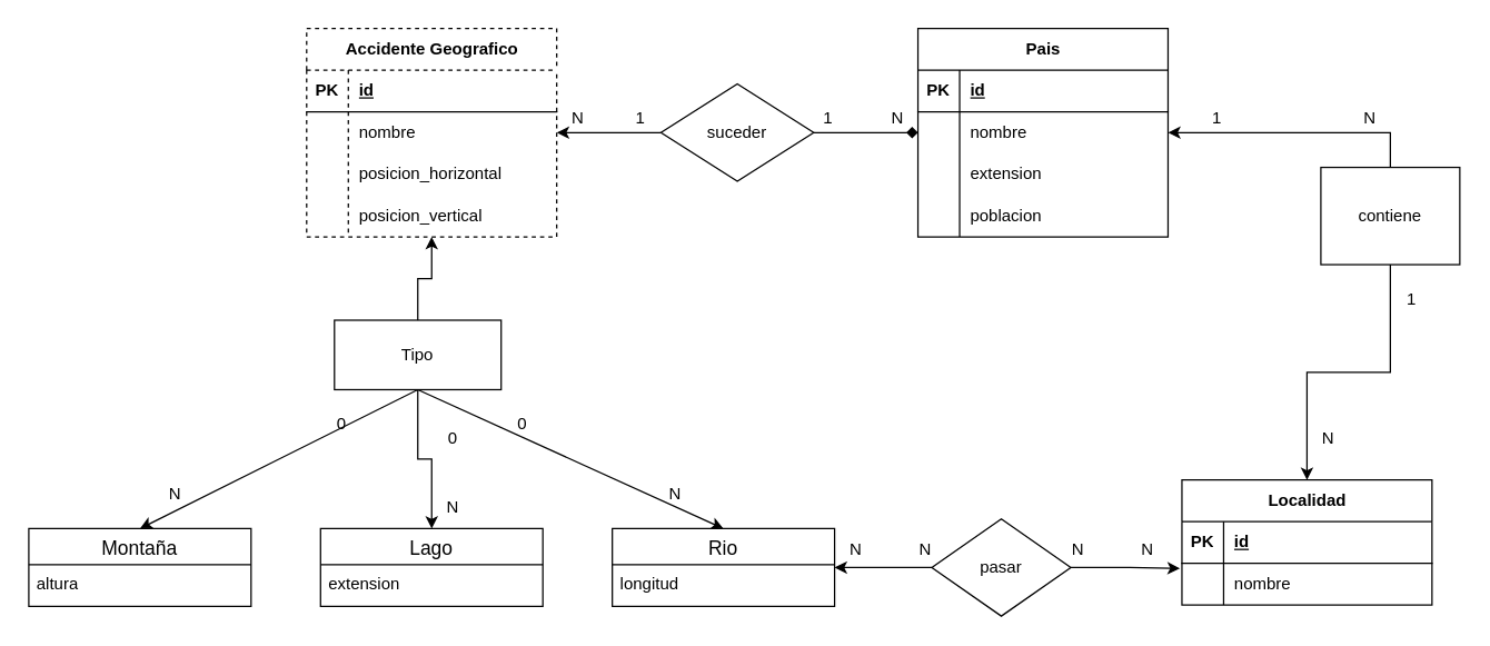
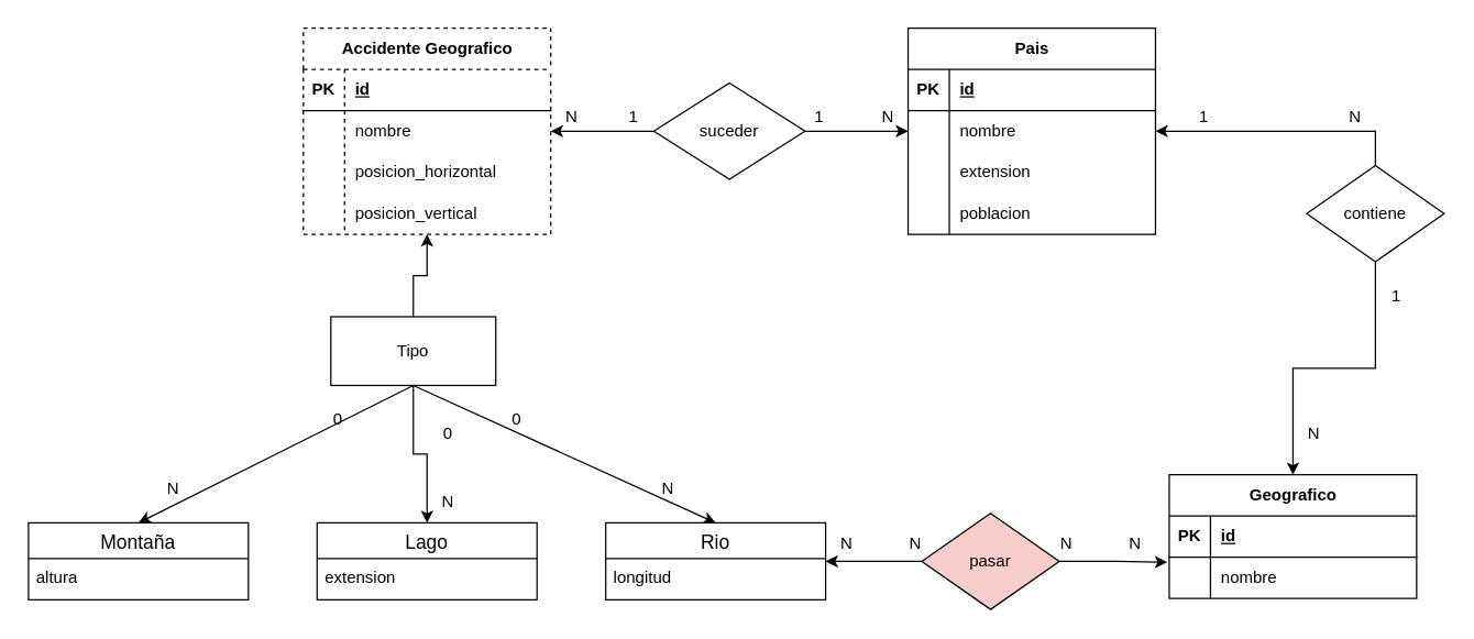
  <mxCell id="0" />
  <mxCell id="1" parent="0" />
  <mxCell id="2" value="Accidente Geografico" style="shape=table;startSize=30;container=1;collapsible=1;childLayout=tableLayout;fixedRows=1;rowLines=0;fontStyle=1;align=center;resizeLast=1;html=1;dashed=1;" parent="1" vertex="1"><mxGeometry x="220" y="20" width="180" height="150" as="geometry" /></mxCell>
  <mxCell id="3" value="" style="shape=tableRow;horizontal=0;startSize=0;swimlaneHead=0;swimlaneBody=0;fillColor=none;collapsible=0;dropTarget=0;points=[[0,0.5],[1,0.5]];portConstraint=eastwest;top=0;left=0;right=0;bottom=1;" parent="2" vertex="1"><mxGeometry y="30" width="180" height="30" as="geometry" /></mxCell>
  <mxCell id="4" value="PK" style="shape=partialRectangle;connectable=0;fillColor=none;top=0;left=0;bottom=0;right=0;fontStyle=1;overflow=hidden;whiteSpace=wrap;html=1;" parent="3" vertex="1"><mxGeometry width="30" height="30" as="geometry"><mxRectangle width="30" height="30" as="alternateBounds" /></mxGeometry></mxCell>
  <mxCell id="5" value="id" style="shape=partialRectangle;connectable=0;fillColor=none;top=0;left=0;bottom=0;right=0;align=left;spacingLeft=6;fontStyle=5;overflow=hidden;whiteSpace=wrap;html=1;" parent="3" vertex="1"><mxGeometry x="30" width="150" height="30" as="geometry"><mxRectangle width="150" height="30" as="alternateBounds" /></mxGeometry></mxCell>
  <mxCell id="6" value="" style="shape=tableRow;horizontal=0;startSize=0;swimlaneHead=0;swimlaneBody=0;fillColor=none;collapsible=0;dropTarget=0;points=[[0,0.5],[1,0.5]];portConstraint=eastwest;top=0;left=0;right=0;bottom=0;" parent="2" vertex="1"><mxGeometry y="60" width="180" height="30" as="geometry" /></mxCell>
  <mxCell id="7" value="" style="shape=partialRectangle;connectable=0;fillColor=none;top=0;left=0;bottom=0;right=0;editable=1;overflow=hidden;whiteSpace=wrap;html=1;" parent="6" vertex="1"><mxGeometry width="30" height="30" as="geometry"><mxRectangle width="30" height="30" as="alternateBounds" /></mxGeometry></mxCell>
  <mxCell id="8" value="nombre" style="shape=partialRectangle;connectable=0;fillColor=none;top=0;left=0;bottom=0;right=0;align=left;spacingLeft=6;overflow=hidden;whiteSpace=wrap;html=1;" parent="6" vertex="1"><mxGeometry x="30" width="150" height="30" as="geometry"><mxRectangle width="150" height="30" as="alternateBounds" /></mxGeometry></mxCell>
  <mxCell id="9" value="" style="shape=tableRow;horizontal=0;startSize=0;swimlaneHead=0;swimlaneBody=0;fillColor=none;collapsible=0;dropTarget=0;points=[[0,0.5],[1,0.5]];portConstraint=eastwest;top=0;left=0;right=0;bottom=0;" parent="2" vertex="1"><mxGeometry y="90" width="180" height="30" as="geometry" /></mxCell>
  <mxCell id="10" value="" style="shape=partialRectangle;connectable=0;fillColor=none;top=0;left=0;bottom=0;right=0;editable=1;overflow=hidden;whiteSpace=wrap;html=1;" parent="9" vertex="1"><mxGeometry width="30" height="30" as="geometry"><mxRectangle width="30" height="30" as="alternateBounds" /></mxGeometry></mxCell>
  <mxCell id="11" value="posicion_horizontal" style="shape=partialRectangle;connectable=0;fillColor=none;top=0;left=0;bottom=0;right=0;align=left;spacingLeft=6;overflow=hidden;whiteSpace=wrap;html=1;" parent="9" vertex="1"><mxGeometry x="30" width="150" height="30" as="geometry"><mxRectangle width="150" height="30" as="alternateBounds" /></mxGeometry></mxCell>
  <mxCell id="12" value="" style="shape=tableRow;horizontal=0;startSize=0;swimlaneHead=0;swimlaneBody=0;fillColor=none;collapsible=0;dropTarget=0;points=[[0,0.5],[1,0.5]];portConstraint=eastwest;top=0;left=0;right=0;bottom=0;" parent="2" vertex="1"><mxGeometry y="120" width="180" height="30" as="geometry" /></mxCell>
  <mxCell id="13" value="" style="shape=partialRectangle;connectable=0;fillColor=none;top=0;left=0;bottom=0;right=0;editable=1;overflow=hidden;whiteSpace=wrap;html=1;" parent="12" vertex="1"><mxGeometry width="30" height="30" as="geometry"><mxRectangle width="30" height="30" as="alternateBounds" /></mxGeometry></mxCell>
  <mxCell id="14" value="posicion_vertical" style="shape=partialRectangle;connectable=0;fillColor=none;top=0;left=0;bottom=0;right=0;align=left;spacingLeft=6;overflow=hidden;whiteSpace=wrap;html=1;" parent="12" vertex="1"><mxGeometry x="30" width="150" height="30" as="geometry"><mxRectangle width="150" height="30" as="alternateBounds" /></mxGeometry></mxCell>
  <mxCell id="15" value="Pais" style="shape=table;startSize=30;container=1;collapsible=1;childLayout=tableLayout;fixedRows=1;rowLines=0;fontStyle=1;align=center;resizeLast=1;html=1;" parent="1" vertex="1"><mxGeometry x="660" y="20" width="180" height="150" as="geometry" /></mxCell>
  <mxCell id="16" value="" style="shape=tableRow;horizontal=0;startSize=0;swimlaneHead=0;swimlaneBody=0;fillColor=none;collapsible=0;dropTarget=0;points=[[0,0.5],[1,0.5]];portConstraint=eastwest;top=0;left=0;right=0;bottom=1;" parent="15" vertex="1"><mxGeometry y="30" width="180" height="30" as="geometry" /></mxCell>
  <mxCell id="17" value="PK" style="shape=partialRectangle;connectable=0;fillColor=none;top=0;left=0;bottom=0;right=0;fontStyle=1;overflow=hidden;whiteSpace=wrap;html=1;" parent="16" vertex="1"><mxGeometry width="30" height="30" as="geometry"><mxRectangle width="30" height="30" as="alternateBounds" /></mxGeometry></mxCell>
  <mxCell id="18" value="id" style="shape=partialRectangle;connectable=0;fillColor=none;top=0;left=0;bottom=0;right=0;align=left;spacingLeft=6;fontStyle=5;overflow=hidden;whiteSpace=wrap;html=1;" parent="16" vertex="1"><mxGeometry x="30" width="150" height="30" as="geometry"><mxRectangle width="150" height="30" as="alternateBounds" /></mxGeometry></mxCell>
  <mxCell id="19" value="" style="shape=tableRow;horizontal=0;startSize=0;swimlaneHead=0;swimlaneBody=0;fillColor=none;collapsible=0;dropTarget=0;points=[[0,0.5],[1,0.5]];portConstraint=eastwest;top=0;left=0;right=0;bottom=0;" parent="15" vertex="1"><mxGeometry y="60" width="180" height="30" as="geometry" /></mxCell>
  <mxCell id="20" value="" style="shape=partialRectangle;connectable=0;fillColor=none;top=0;left=0;bottom=0;right=0;editable=1;overflow=hidden;whiteSpace=wrap;html=1;" parent="19" vertex="1"><mxGeometry width="30" height="30" as="geometry"><mxRectangle width="30" height="30" as="alternateBounds" /></mxGeometry></mxCell>
  <mxCell id="21" value="nombre" style="shape=partialRectangle;connectable=0;fillColor=none;top=0;left=0;bottom=0;right=0;align=left;spacingLeft=6;overflow=hidden;whiteSpace=wrap;html=1;" parent="19" vertex="1"><mxGeometry x="30" width="150" height="30" as="geometry"><mxRectangle width="150" height="30" as="alternateBounds" /></mxGeometry></mxCell>
  <mxCell id="22" value="" style="shape=tableRow;horizontal=0;startSize=0;swimlaneHead=0;swimlaneBody=0;fillColor=none;collapsible=0;dropTarget=0;points=[[0,0.5],[1,0.5]];portConstraint=eastwest;top=0;left=0;right=0;bottom=0;" parent="15" vertex="1"><mxGeometry y="90" width="180" height="30" as="geometry" /></mxCell>
  <mxCell id="23" value="" style="shape=partialRectangle;connectable=0;fillColor=none;top=0;left=0;bottom=0;right=0;editable=1;overflow=hidden;whiteSpace=wrap;html=1;" parent="22" vertex="1"><mxGeometry width="30" height="30" as="geometry"><mxRectangle width="30" height="30" as="alternateBounds" /></mxGeometry></mxCell>
  <mxCell id="24" value="extension" style="shape=partialRectangle;connectable=0;fillColor=none;top=0;left=0;bottom=0;right=0;align=left;spacingLeft=6;overflow=hidden;whiteSpace=wrap;html=1;" parent="22" vertex="1"><mxGeometry x="30" width="150" height="30" as="geometry"><mxRectangle width="150" height="30" as="alternateBounds" /></mxGeometry></mxCell>
  <mxCell id="25" value="" style="shape=tableRow;horizontal=0;startSize=0;swimlaneHead=0;swimlaneBody=0;fillColor=none;collapsible=0;dropTarget=0;points=[[0,0.5],[1,0.5]];portConstraint=eastwest;top=0;left=0;right=0;bottom=0;" parent="15" vertex="1"><mxGeometry y="120" width="180" height="30" as="geometry" /></mxCell>
  <mxCell id="26" value="" style="shape=partialRectangle;connectable=0;fillColor=none;top=0;left=0;bottom=0;right=0;editable=1;overflow=hidden;whiteSpace=wrap;html=1;" parent="25" vertex="1"><mxGeometry width="30" height="30" as="geometry"><mxRectangle width="30" height="30" as="alternateBounds" /></mxGeometry></mxCell>
  <mxCell id="27" value="poblacion" style="shape=partialRectangle;connectable=0;fillColor=none;top=0;left=0;bottom=0;right=0;align=left;spacingLeft=6;overflow=hidden;whiteSpace=wrap;html=1;" parent="25" vertex="1"><mxGeometry x="30" width="150" height="30" as="geometry"><mxRectangle width="150" height="30" as="alternateBounds" /></mxGeometry></mxCell>
  <mxCell id="28" style="rounded=0;orthogonalLoop=1;jettySize=auto;html=1;exitX=0.5;exitY=1;exitDx=0;exitDy=0;entryX=0.5;entryY=0;entryDx=0;entryDy=0;" parent="1" source="31" target="32" edge="1"><mxGeometry relative="1" as="geometry" /></mxCell>
  <mxCell id="29" style="edgeStyle=orthogonalEdgeStyle;rounded=0;orthogonalLoop=1;jettySize=auto;html=1;entryX=0.5;entryY=0;entryDx=0;entryDy=0;" parent="1" source="31" target="34" edge="1"><mxGeometry relative="1" as="geometry" /></mxCell>
  <mxCell id="30" style="rounded=0;orthogonalLoop=1;jettySize=auto;html=1;exitX=0.5;exitY=1;exitDx=0;exitDy=0;entryX=0.5;entryY=0;entryDx=0;entryDy=0;" parent="1" source="31" target="36" edge="1"><mxGeometry relative="1" as="geometry" /></mxCell>
  <mxCell id="31" value="Tipo" style="rounded=0;whiteSpace=wrap;html=1;" parent="1" vertex="1"><mxGeometry x="240" y="230" width="120" height="50" as="geometry" /></mxCell>
  <mxCell id="32" value="Montaña" style="swimlane;fontStyle=0;childLayout=stackLayout;horizontal=1;startSize=26;horizontalStack=0;resizeParent=1;resizeParentMax=0;resizeLast=0;collapsible=1;marginBottom=0;align=center;fontSize=14;" parent="1" vertex="1"><mxGeometry x="20" y="380" width="160" height="56" as="geometry" /></mxCell>
  <mxCell id="33" value="altura" style="text;strokeColor=none;fillColor=none;spacingLeft=4;spacingRight=4;overflow=hidden;rotatable=0;points=[[0,0.5],[1,0.5]];portConstraint=eastwest;fontSize=12;whiteSpace=wrap;html=1;" parent="32" vertex="1"><mxGeometry y="26" width="160" height="30" as="geometry" /></mxCell>
  <mxCell id="34" value="Lago" style="swimlane;fontStyle=0;childLayout=stackLayout;horizontal=1;startSize=26;horizontalStack=0;resizeParent=1;resizeParentMax=0;resizeLast=0;collapsible=1;marginBottom=0;align=center;fontSize=14;" parent="1" vertex="1"><mxGeometry x="230" y="380" width="160" height="56" as="geometry" /></mxCell>
  <mxCell id="35" value="extension" style="text;strokeColor=none;fillColor=none;spacingLeft=4;spacingRight=4;overflow=hidden;rotatable=0;points=[[0,0.5],[1,0.5]];portConstraint=eastwest;fontSize=12;whiteSpace=wrap;html=1;" parent="34" vertex="1"><mxGeometry y="26" width="160" height="30" as="geometry" /></mxCell>
  <mxCell id="36" value="Rio" style="swimlane;fontStyle=0;childLayout=stackLayout;horizontal=1;startSize=26;horizontalStack=0;resizeParent=1;resizeParentMax=0;resizeLast=0;collapsible=1;marginBottom=0;align=center;fontSize=14;" parent="1" vertex="1"><mxGeometry x="440" y="380" width="160" height="56" as="geometry" /></mxCell>
  <mxCell id="37" value="longitud" style="text;strokeColor=none;fillColor=none;spacingLeft=4;spacingRight=4;overflow=hidden;rotatable=0;points=[[0,0.5],[1,0.5]];portConstraint=eastwest;fontSize=12;whiteSpace=wrap;html=1;" parent="36" vertex="1"><mxGeometry y="26" width="160" height="30" as="geometry" /></mxCell>
  <mxCell id="38" style="edgeStyle=orthogonalEdgeStyle;rounded=0;orthogonalLoop=1;jettySize=auto;html=1;entryX=0.5;entryY=1;entryDx=0;entryDy=0;entryPerimeter=0;" parent="1" source="31" target="12" edge="1"><mxGeometry relative="1" as="geometry" /></mxCell>
  <mxCell id="39" value="0" style="text;html=1;align=center;verticalAlign=middle;resizable=0;points=[];autosize=1;strokeColor=none;fillColor=none;" parent="1" vertex="1"><mxGeometry x="230" y="290" width="30" height="30" as="geometry" /></mxCell>
  <mxCell id="40" value="0" style="text;html=1;align=center;verticalAlign=middle;resizable=0;points=[];autosize=1;strokeColor=none;fillColor=none;" parent="1" vertex="1"><mxGeometry x="310" y="300" width="30" height="30" as="geometry" /></mxCell>
  <mxCell id="41" value="0" style="text;html=1;align=center;verticalAlign=middle;resizable=0;points=[];autosize=1;strokeColor=none;fillColor=none;" parent="1" vertex="1"><mxGeometry x="360" y="290" width="30" height="30" as="geometry" /></mxCell>
  <mxCell id="42" value="N" style="text;html=1;align=center;verticalAlign=middle;resizable=0;points=[];autosize=1;strokeColor=none;fillColor=none;" parent="1" vertex="1"><mxGeometry x="470" y="340" width="30" height="30" as="geometry" /></mxCell>
  <mxCell id="43" value="N" style="text;html=1;align=center;verticalAlign=middle;resizable=0;points=[];autosize=1;strokeColor=none;fillColor=none;" parent="1" vertex="1"><mxGeometry x="310" y="350" width="30" height="30" as="geometry" /></mxCell>
  <mxCell id="44" value="N" style="text;html=1;align=center;verticalAlign=middle;resizable=0;points=[];autosize=1;strokeColor=none;fillColor=none;" parent="1" vertex="1"><mxGeometry x="110" y="340" width="30" height="30" as="geometry" /></mxCell>
  <mxCell id="45" style="edgeStyle=orthogonalEdgeStyle;rounded=0;orthogonalLoop=1;jettySize=auto;html=1;entryX=1;entryY=0.5;entryDx=0;entryDy=0;" parent="1" source="47" target="6" edge="1"><mxGeometry relative="1" as="geometry" /></mxCell>
- <mxCell id="46" style="edgeStyle=orthogonalEdgeStyle;rounded=0;orthogonalLoop=1;jettySize=auto;html=1;entryX=0;entryY=0.5;entryDx=0;entryDy=0;endArrow=diamond;" parent="1" source="47" target="15" edge="1"><mxGeometry relative="1" as="geometry" /></mxCell>
+ <mxCell id="46" style="edgeStyle=orthogonalEdgeStyle;rounded=0;orthogonalLoop=1;jettySize=auto;html=1;entryX=0;entryY=0.5;entryDx=0;entryDy=0;" parent="1" source="47" target="15" edge="1"><mxGeometry relative="1" as="geometry" /></mxCell>
  <mxCell id="47" value="suceder" style="rhombus;whiteSpace=wrap;html=1;" parent="1" vertex="1"><mxGeometry x="475" y="60" width="110" height="70" as="geometry" /></mxCell>
  <mxCell id="48" value="N" style="text;html=1;align=center;verticalAlign=middle;resizable=0;points=[];autosize=1;strokeColor=none;fillColor=none;" parent="1" vertex="1"><mxGeometry x="400" y="70" width="30" height="30" as="geometry" /></mxCell>
  <mxCell id="49" value="N" style="text;html=1;align=center;verticalAlign=middle;resizable=0;points=[];autosize=1;strokeColor=none;fillColor=none;" parent="1" vertex="1"><mxGeometry x="630" y="70" width="30" height="30" as="geometry" /></mxCell>
  <mxCell id="50" value="1" style="text;html=1;align=center;verticalAlign=middle;resizable=0;points=[];autosize=1;strokeColor=none;fillColor=none;" parent="1" vertex="1"><mxGeometry x="445" y="70" width="30" height="30" as="geometry" /></mxCell>
  <mxCell id="51" value="1" style="text;html=1;align=center;verticalAlign=middle;resizable=0;points=[];autosize=1;strokeColor=none;fillColor=none;" parent="1" vertex="1"><mxGeometry x="580" y="70" width="30" height="30" as="geometry" /></mxCell>
  <mxCell id="52" style="edgeStyle=orthogonalEdgeStyle;rounded=0;orthogonalLoop=1;jettySize=auto;html=1;exitX=0;exitY=0.5;exitDx=0;exitDy=0;entryX=1;entryY=0.5;entryDx=0;entryDy=0;" parent="1" source="53" target="36" edge="1"><mxGeometry relative="1" as="geometry" /></mxCell>
- <mxCell id="53" value="pasar" style="rhombus;whiteSpace=wrap;html=1;" parent="1" vertex="1"><mxGeometry x="670" y="373" width="100" height="70" as="geometry" /></mxCell>
+ <mxCell id="53" value="pasar" style="rhombus;whiteSpace=wrap;html=1;fillColor=#f8cecc;" parent="1" vertex="1"><mxGeometry x="670" y="373" width="100" height="70" as="geometry" /></mxCell>
  <mxCell id="54" style="edgeStyle=orthogonalEdgeStyle;rounded=0;orthogonalLoop=1;jettySize=auto;html=1;exitX=0.5;exitY=1;exitDx=0;exitDy=0;" edge="1" parent="1" source="68" target="55"><mxGeometry relative="1" as="geometry" /></mxCell>
- <mxCell id="55" value="Localidad" style="shape=table;startSize=30;container=1;collapsible=1;childLayout=tableLayout;fixedRows=1;rowLines=0;fontStyle=1;align=center;resizeLast=1;html=1;" parent="1" vertex="1"><mxGeometry x="850" y="345" width="180" height="90" as="geometry" /></mxCell>
+ <mxCell id="55" value="Geografico" style="shape=table;startSize=30;container=1;collapsible=1;childLayout=tableLayout;fixedRows=1;rowLines=0;fontStyle=1;align=center;resizeLast=1;html=1;" parent="1" vertex="1"><mxGeometry x="850" y="345" width="180" height="90" as="geometry" /></mxCell>
  <mxCell id="56" value="" style="shape=tableRow;horizontal=0;startSize=0;swimlaneHead=0;swimlaneBody=0;fillColor=none;collapsible=0;dropTarget=0;points=[[0,0.5],[1,0.5]];portConstraint=eastwest;top=0;left=0;right=0;bottom=1;" parent="55" vertex="1"><mxGeometry y="30" width="180" height="30" as="geometry" /></mxCell>
  <mxCell id="57" value="PK" style="shape=partialRectangle;connectable=0;fillColor=none;top=0;left=0;bottom=0;right=0;fontStyle=1;overflow=hidden;whiteSpace=wrap;html=1;" parent="56" vertex="1"><mxGeometry width="30" height="30" as="geometry"><mxRectangle width="30" height="30" as="alternateBounds" /></mxGeometry></mxCell>
  <mxCell id="58" value="id" style="shape=partialRectangle;connectable=0;fillColor=none;top=0;left=0;bottom=0;right=0;align=left;spacingLeft=6;fontStyle=5;overflow=hidden;whiteSpace=wrap;html=1;" parent="56" vertex="1"><mxGeometry x="30" width="150" height="30" as="geometry"><mxRectangle width="150" height="30" as="alternateBounds" /></mxGeometry></mxCell>
  <mxCell id="59" value="" style="shape=tableRow;horizontal=0;startSize=0;swimlaneHead=0;swimlaneBody=0;fillColor=none;collapsible=0;dropTarget=0;points=[[0,0.5],[1,0.5]];portConstraint=eastwest;top=0;left=0;right=0;bottom=0;" parent="55" vertex="1"><mxGeometry y="60" width="180" height="30" as="geometry" /></mxCell>
  <mxCell id="60" value="" style="shape=partialRectangle;connectable=0;fillColor=none;top=0;left=0;bottom=0;right=0;editable=1;overflow=hidden;whiteSpace=wrap;html=1;" parent="59" vertex="1"><mxGeometry width="30" height="30" as="geometry"><mxRectangle width="30" height="30" as="alternateBounds" /></mxGeometry></mxCell>
  <mxCell id="61" value="nombre" style="shape=partialRectangle;connectable=0;fillColor=none;top=0;left=0;bottom=0;right=0;align=left;spacingLeft=6;overflow=hidden;whiteSpace=wrap;html=1;" parent="59" vertex="1"><mxGeometry x="30" width="150" height="30" as="geometry"><mxRectangle width="150" height="30" as="alternateBounds" /></mxGeometry></mxCell>
  <mxCell id="62" style="edgeStyle=orthogonalEdgeStyle;rounded=0;orthogonalLoop=1;jettySize=auto;html=1;entryX=-0.008;entryY=1.122;entryDx=0;entryDy=0;entryPerimeter=0;" parent="1" source="53" target="56" edge="1"><mxGeometry relative="1" as="geometry" /></mxCell>
  <mxCell id="63" value="&lt;div&gt;N&lt;/div&gt;" style="text;html=1;align=center;verticalAlign=middle;resizable=0;points=[];autosize=1;strokeColor=none;fillColor=none;" parent="1" vertex="1"><mxGeometry x="760" y="380" width="30" height="30" as="geometry" /></mxCell>
  <mxCell id="64" value="&lt;div&gt;N&lt;/div&gt;" style="text;html=1;align=center;verticalAlign=middle;resizable=0;points=[];autosize=1;strokeColor=none;fillColor=none;" parent="1" vertex="1"><mxGeometry x="810" y="380" width="30" height="30" as="geometry" /></mxCell>
  <mxCell id="65" value="&lt;div&gt;N&lt;/div&gt;" style="text;html=1;align=center;verticalAlign=middle;resizable=0;points=[];autosize=1;strokeColor=none;fillColor=none;" parent="1" vertex="1"><mxGeometry x="600" y="380" width="30" height="30" as="geometry" /></mxCell>
  <mxCell id="66" value="&lt;div&gt;N&lt;/div&gt;" style="text;html=1;align=center;verticalAlign=middle;resizable=0;points=[];autosize=1;strokeColor=none;fillColor=none;" parent="1" vertex="1"><mxGeometry x="650" y="380" width="30" height="30" as="geometry" /></mxCell>
  <mxCell id="67" style="edgeStyle=orthogonalEdgeStyle;rounded=0;orthogonalLoop=1;jettySize=auto;html=1;entryX=1;entryY=0.5;entryDx=0;entryDy=0;exitX=0.5;exitY=0;exitDx=0;exitDy=0;" edge="1" parent="1" source="68" target="19"><mxGeometry relative="1" as="geometry" /></mxCell>
- <mxCell id="68" value="contiene" style="whiteSpace=wrap;html=1;rounded=0;" vertex="1" parent="1"><mxGeometry x="950" y="120" width="100" height="70" as="geometry" /></mxCell>
+ <mxCell id="68" value="contiene" style="rhombus;whiteSpace=wrap;html=1;" vertex="1" parent="1"><mxGeometry x="950" y="120" width="100" height="70" as="geometry" /></mxCell>
  <mxCell id="69" value="N" style="text;html=1;align=center;verticalAlign=middle;resizable=0;points=[];autosize=1;strokeColor=none;fillColor=none;" vertex="1" parent="1"><mxGeometry x="970" y="70" width="30" height="30" as="geometry" /></mxCell>
  <mxCell id="70" value="1" style="text;html=1;align=center;verticalAlign=middle;resizable=0;points=[];autosize=1;strokeColor=none;fillColor=none;" vertex="1" parent="1"><mxGeometry x="860" y="70" width="30" height="30" as="geometry" /></mxCell>
  <mxCell id="71" value="1" style="text;html=1;align=center;verticalAlign=middle;resizable=0;points=[];autosize=1;strokeColor=none;fillColor=none;" vertex="1" parent="1"><mxGeometry x="1000" y="200" width="30" height="30" as="geometry" /></mxCell>
  <mxCell id="72" value="N" style="text;html=1;align=center;verticalAlign=middle;resizable=0;points=[];autosize=1;strokeColor=none;fillColor=none;" vertex="1" parent="1"><mxGeometry x="940" y="300" width="30" height="30" as="geometry" /></mxCell>
